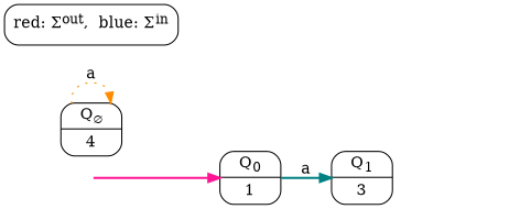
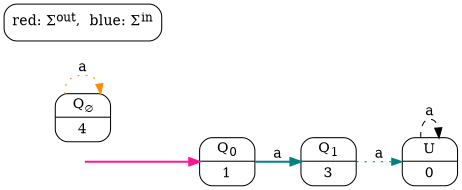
  digraph {
    rankdir=LR
    node [shape=record style=rounded]
    edge [color=teal style=bold]
    initialNode [shape=point style=invis weight=100]
    n2 [label=<Q<SUB>0</SUB>|1>]
    n3 [label=<Q<SUB>1</SUB>|3>]
+   n4 [label=<U|0>]
    n5 [label=<Q<SUB>&empty;</SUB>|4>]
    n6 [label=<red: &Sigma;<SUP>out</SUP>,  blue: &Sigma;<SUP>in</SUP>> shape=box]
    initialNode -> n2 [color=deeppink]
    n2 -> n3 [label=a]
+   n3 -> n4 [label=a style=dotted]
+   n4 -> n4 [color=black label=a style=dashed]
    n5 -> n5 [color=darkorange label=a style=dotted]
  }
